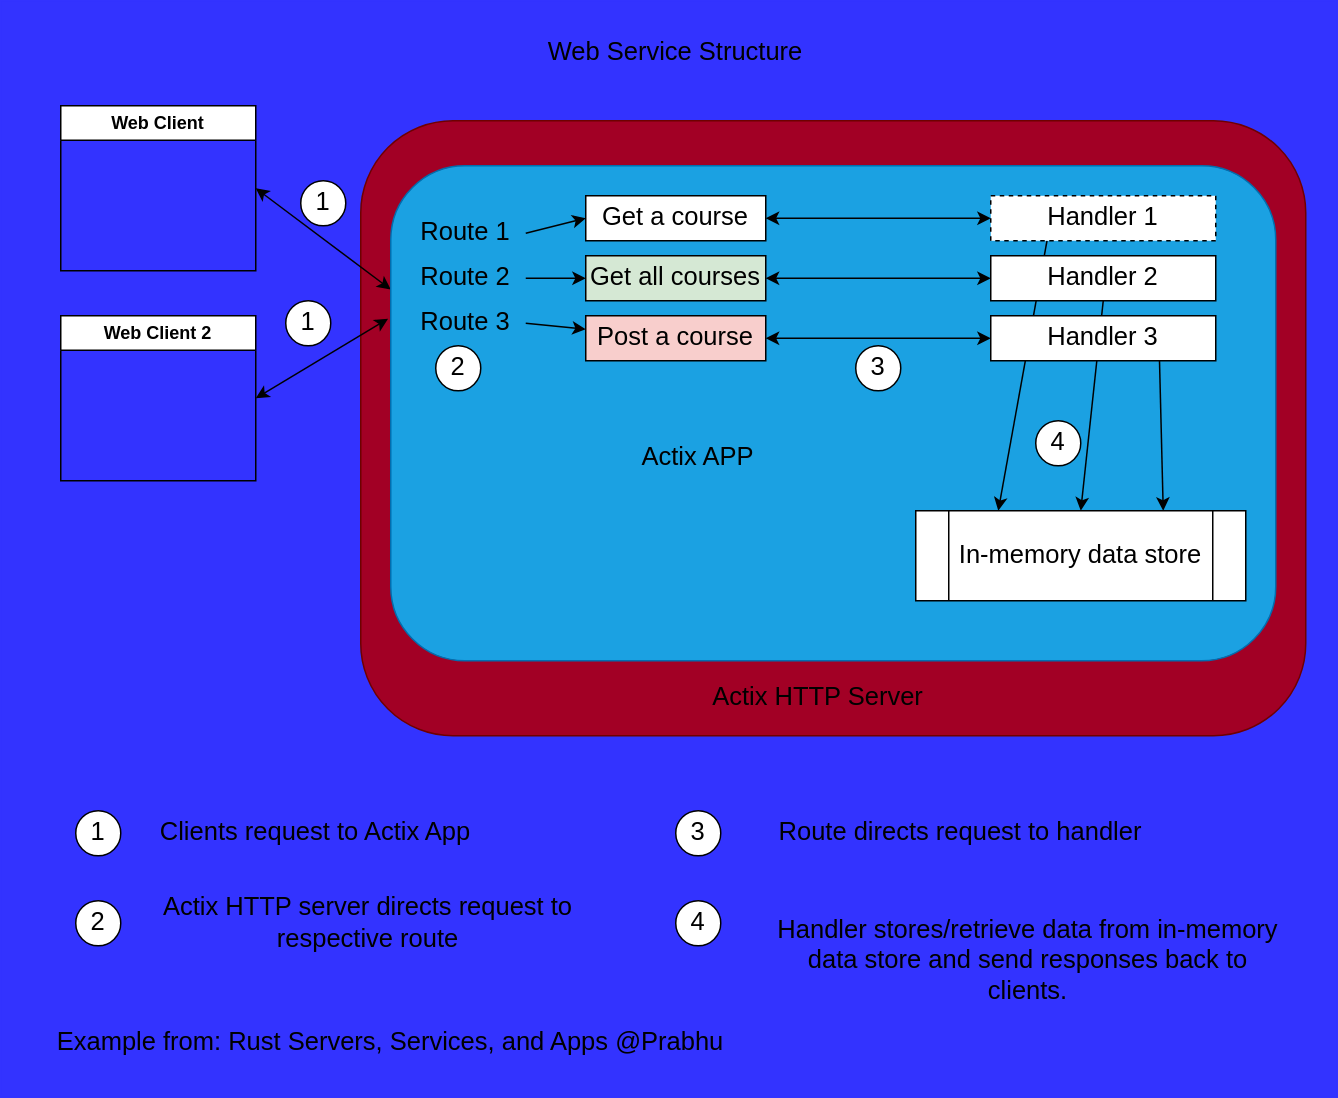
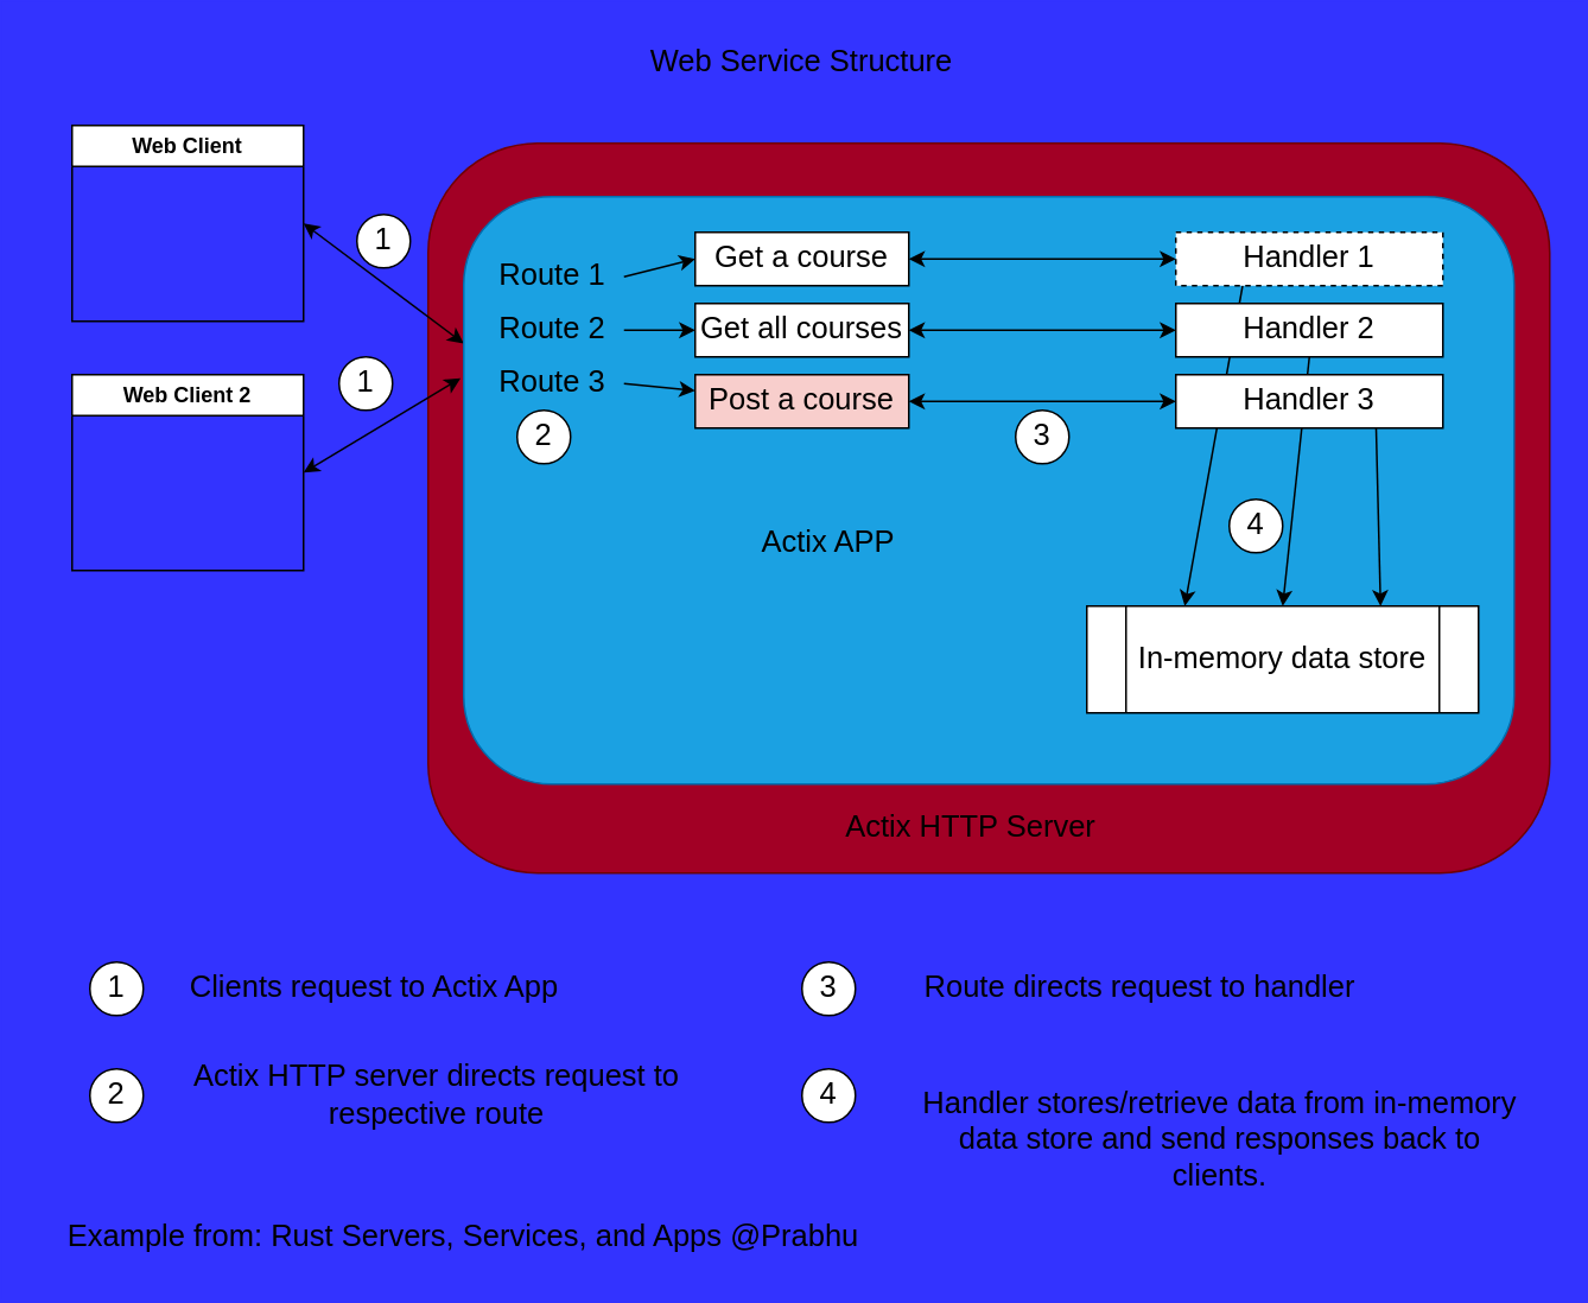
  <mxCell id="0" />
  <mxCell id="1" parent="0" />
  <mxCell id="2" value="" style="rounded=1;whiteSpace=wrap;html=1;fontSize=17;fillColor=#a20025;fontColor=#ffffff;strokeColor=#6F0000;" parent="1" vertex="1"><mxGeometry x="240" y="80" width="630" height="410" as="geometry" /></mxCell>
  <mxCell id="3" style="edgeStyle=none;html=1;exitX=1;exitY=0.5;exitDx=0;exitDy=0;entryX=0;entryY=0.25;entryDx=0;entryDy=0;fontSize=17;startArrow=classic;startFill=1;" parent="1" source="4" target="5" edge="1"><mxGeometry relative="1" as="geometry" /></mxCell>
  <mxCell id="4" value="Web Client" style="swimlane;whiteSpace=wrap;html=1;" parent="1" vertex="1"><mxGeometry x="40" y="70" width="130" height="110" as="geometry" /></mxCell>
  <mxCell id="5" value="" style="rounded=1;whiteSpace=wrap;html=1;fillColor=#1ba1e2;strokeColor=#006EAF;fontColor=#ffffff;" parent="1" vertex="1"><mxGeometry x="260" y="110" width="590" height="330" as="geometry" /></mxCell>
  <mxCell id="6" value="&lt;font style=&quot;font-size: 17px;&quot;&gt;Web Service Structure&lt;/font&gt;" style="text;html=1;strokeColor=none;fillColor=none;align=center;verticalAlign=middle;whiteSpace=wrap;rounded=0;" parent="1" vertex="1"><mxGeometry x="300" width="300" height="30" as="geometry" y="20" /></mxCell>
  <mxCell id="7" style="edgeStyle=none;html=1;exitX=1;exitY=0.5;exitDx=0;exitDy=0;entryX=0;entryY=0.5;entryDx=0;entryDy=0;fontSize=17;" parent="1" source="8" target="14" edge="1"><mxGeometry relative="1" as="geometry" /></mxCell>
  <mxCell id="8" value="Route 1" style="text;html=1;strokeColor=none;fillColor=none;align=center;verticalAlign=middle;whiteSpace=wrap;rounded=0;fontSize=17;" parent="1" vertex="1"><mxGeometry x="270" y="140" width="80" height="30" as="geometry" /></mxCell>
  <mxCell id="9" style="edgeStyle=none;html=1;exitX=1;exitY=0.5;exitDx=0;exitDy=0;fontSize=17;" parent="1" source="10" target="15" edge="1"><mxGeometry relative="1" as="geometry" /></mxCell>
  <mxCell id="10" value="Route 2" style="text;html=1;strokeColor=none;fillColor=none;align=center;verticalAlign=middle;whiteSpace=wrap;rounded=0;fontSize=17;" parent="1" vertex="1"><mxGeometry x="270" y="170" width="80" height="30" as="geometry" /></mxCell>
  <mxCell id="11" style="edgeStyle=none;html=1;exitX=1;exitY=0.5;exitDx=0;exitDy=0;fontSize=17;" parent="1" source="12" target="17" edge="1"><mxGeometry relative="1" as="geometry" /></mxCell>
  <mxCell id="12" value="Route 3" style="text;html=1;strokeColor=none;fillColor=none;align=center;verticalAlign=middle;whiteSpace=wrap;rounded=0;fontSize=17;" parent="1" vertex="1"><mxGeometry x="270" y="200" width="80" height="30" as="geometry" /></mxCell>
  <mxCell id="13" style="edgeStyle=none;html=1;exitX=1;exitY=0.5;exitDx=0;exitDy=0;entryX=0;entryY=0.5;entryDx=0;entryDy=0;fontSize=17;orthogonalLoop=1;startArrow=classic;startFill=1;" parent="1" source="14" target="19" edge="1"><mxGeometry relative="1" as="geometry" /></mxCell>
  <mxCell id="14" value="Get a course" style="rounded=0;whiteSpace=wrap;html=1;fontSize=17;" parent="1" vertex="1"><mxGeometry x="390" y="130" width="120" height="30" as="geometry" /></mxCell>
- <mxCell id="15" value="Get all courses" style="rounded=0;whiteSpace=wrap;html=1;fontSize=17;fillColor=#d5e8d4;" parent="1" vertex="1"><mxGeometry x="390" y="170" width="120" height="30" as="geometry" /></mxCell>
+ <mxCell id="15" value="Get all courses" style="rounded=0;whiteSpace=wrap;html=1;fontSize=17;" parent="1" vertex="1"><mxGeometry x="390" y="170" width="120" height="30" as="geometry" /></mxCell>
  <mxCell id="16" style="edgeStyle=none;html=1;exitX=1;exitY=0.5;exitDx=0;exitDy=0;entryX=0;entryY=0.5;entryDx=0;entryDy=0;fontSize=17;startArrow=classic;startFill=1;" parent="1" source="17" target="24" edge="1"><mxGeometry relative="1" as="geometry" /></mxCell>
  <mxCell id="17" value="Post a course" style="rounded=0;whiteSpace=wrap;html=1;fontSize=17;fillColor=#f8cecc;" parent="1" vertex="1"><mxGeometry x="390" y="210" width="120" height="30" as="geometry" /></mxCell>
  <mxCell id="18" style="edgeStyle=none;html=1;exitX=0.25;exitY=1;exitDx=0;exitDy=0;entryX=0.25;entryY=0;entryDx=0;entryDy=0;fontSize=17;" parent="1" source="19" target="25" edge="1"><mxGeometry relative="1" as="geometry" /></mxCell>
  <mxCell id="19" value="Handler 1" style="rounded=0;whiteSpace=wrap;html=1;fontSize=17;dashed=1;" parent="1" vertex="1"><mxGeometry x="660" y="130" width="150" height="30" as="geometry" /></mxCell>
  <mxCell id="20" style="edgeStyle=none;html=1;exitX=0.5;exitY=1;exitDx=0;exitDy=0;entryX=0.5;entryY=0;entryDx=0;entryDy=0;fontSize=17;" parent="1" source="22" target="25" edge="1"><mxGeometry relative="1" as="geometry" /></mxCell>
  <mxCell id="21" style="edgeStyle=none;html=1;exitX=0;exitY=0.5;exitDx=0;exitDy=0;entryX=1;entryY=0.5;entryDx=0;entryDy=0;fontSize=17;endArrow=classic;endFill=1;startArrow=classic;startFill=1;" parent="1" source="22" target="15" edge="1"><mxGeometry relative="1" as="geometry" /></mxCell>
  <mxCell id="22" value="Handler 2" style="rounded=0;whiteSpace=wrap;html=1;fontSize=17;" parent="1" vertex="1"><mxGeometry x="660" y="170" width="150" height="30" as="geometry" /></mxCell>
  <mxCell id="23" style="edgeStyle=none;html=1;exitX=0.75;exitY=1;exitDx=0;exitDy=0;entryX=0.75;entryY=0;entryDx=0;entryDy=0;fontSize=17;" parent="1" source="24" target="25" edge="1"><mxGeometry relative="1" as="geometry" /></mxCell>
  <mxCell id="24" value="Handler 3" style="rounded=0;whiteSpace=wrap;html=1;fontSize=17;" parent="1" vertex="1"><mxGeometry x="660" y="210" width="150" height="30" as="geometry" /></mxCell>
  <mxCell id="25" value="In-memory data store" style="shape=process;whiteSpace=wrap;html=1;backgroundOutline=1;fontSize=17;" parent="1" vertex="1"><mxGeometry x="610" y="340" width="220" height="60" as="geometry" /></mxCell>
  <mxCell id="26" style="edgeStyle=none;html=1;exitX=1;exitY=0.5;exitDx=0;exitDy=0;entryX=-0.003;entryY=0.309;entryDx=0;entryDy=0;entryPerimeter=0;fontSize=17;startArrow=classic;startFill=1;" parent="1" source="27" target="5" edge="1"><mxGeometry relative="1" as="geometry" /></mxCell>
  <mxCell id="27" value="Web Client 2" style="swimlane;whiteSpace=wrap;html=1;" parent="1" vertex="1"><mxGeometry x="40" y="210" width="130" height="110" as="geometry" /></mxCell>
  <mxCell id="28" value="1" style="ellipse;whiteSpace=wrap;html=1;aspect=fixed;fontSize=17;" parent="1" vertex="1"><mxGeometry x="200" y="120" width="30" height="30" as="geometry" /></mxCell>
  <mxCell id="29" value="1" style="ellipse;whiteSpace=wrap;html=1;aspect=fixed;fontSize=17;" parent="1" vertex="1"><mxGeometry x="190" y="200" width="30" height="30" as="geometry" /></mxCell>
  <mxCell id="30" value="2" style="ellipse;whiteSpace=wrap;html=1;aspect=fixed;fontSize=17;" parent="1" vertex="1"><mxGeometry x="290" y="230" width="30" height="30" as="geometry" /></mxCell>
  <mxCell id="31" value="3" style="ellipse;whiteSpace=wrap;html=1;aspect=fixed;fontSize=17;" parent="1" vertex="1"><mxGeometry x="570" y="230" width="30" height="30" as="geometry" /></mxCell>
  <mxCell id="32" value="4" style="ellipse;whiteSpace=wrap;html=1;aspect=fixed;fontSize=17;" parent="1" vertex="1"><mxGeometry x="690" y="280" width="30" height="30" as="geometry" /></mxCell>
  <mxCell id="33" value="1" style="ellipse;whiteSpace=wrap;html=1;aspect=fixed;fontSize=17;" parent="1" vertex="1"><mxGeometry x="50" y="540" width="30" height="30" as="geometry" /></mxCell>
  <mxCell id="34" value="2" style="ellipse;whiteSpace=wrap;html=1;aspect=fixed;fontSize=17;" parent="1" vertex="1"><mxGeometry x="50" y="600" width="30" height="30" as="geometry" /></mxCell>
  <mxCell id="35" value="3" style="ellipse;whiteSpace=wrap;html=1;aspect=fixed;fontSize=17;" parent="1" vertex="1"><mxGeometry x="450" y="540" width="30" height="30" as="geometry" /></mxCell>
  <mxCell id="36" value="4" style="ellipse;whiteSpace=wrap;html=1;aspect=fixed;fontSize=17;" parent="1" vertex="1"><mxGeometry x="450" y="600" width="30" height="30" as="geometry" /></mxCell>
  <mxCell id="37" value="Clients request to Actix App" style="text;html=1;strokeColor=none;fillColor=none;align=center;verticalAlign=middle;whiteSpace=wrap;rounded=0;fontSize=17;" parent="1" vertex="1"><mxGeometry x="75" y="540" width="270" height="30" as="geometry" /></mxCell>
  <mxCell id="38" value="Actix HTTP server directs request to respective route" style="text;html=1;strokeColor=none;fillColor=none;align=center;verticalAlign=middle;whiteSpace=wrap;rounded=0;fontSize=17;" parent="1" vertex="1"><mxGeometry x="95" y="560" width="300" height="110" as="geometry" /></mxCell>
  <mxCell id="39" value="Route directs request to handler" style="text;html=1;strokeColor=none;fillColor=none;align=center;verticalAlign=middle;whiteSpace=wrap;rounded=0;fontSize=17;" parent="1" vertex="1"><mxGeometry x="505" y="540" width="270" height="30" as="geometry" /></mxCell>
  <mxCell id="40" value="Handler stores/retrieve data from in-memory data store and send responses back to clients." style="text;html=1;strokeColor=none;fillColor=none;align=center;verticalAlign=middle;whiteSpace=wrap;rounded=0;fontSize=17;" parent="1" vertex="1"><mxGeometry x="515" y="600" width="340" height="80" as="geometry" /></mxCell>
  <mxCell id="41" value="Actix APP" style="text;html=1;strokeColor=none;fillColor=none;align=center;verticalAlign=middle;whiteSpace=wrap;rounded=0;fontSize=17;" parent="1" vertex="1"><mxGeometry x="330" y="290" width="270" height="30" as="geometry" /></mxCell>
  <mxCell id="42" value="Actix HTTP Server" style="text;html=1;strokeColor=none;fillColor=none;align=center;verticalAlign=middle;whiteSpace=wrap;rounded=0;fontSize=17;" parent="1" vertex="1"><mxGeometry x="410" y="450" width="270" height="30" as="geometry" /></mxCell>
  <mxCell id="43" value="Example from: Rust Servers, Services, and Apps @Prabhu" style="text;html=1;strokeColor=none;fillColor=none;align=center;verticalAlign=middle;whiteSpace=wrap;rounded=0;fontSize=17;" parent="1" vertex="1"><mxGeometry y="680" width="480" height="30" as="geometry" x="20" /></mxCell>
